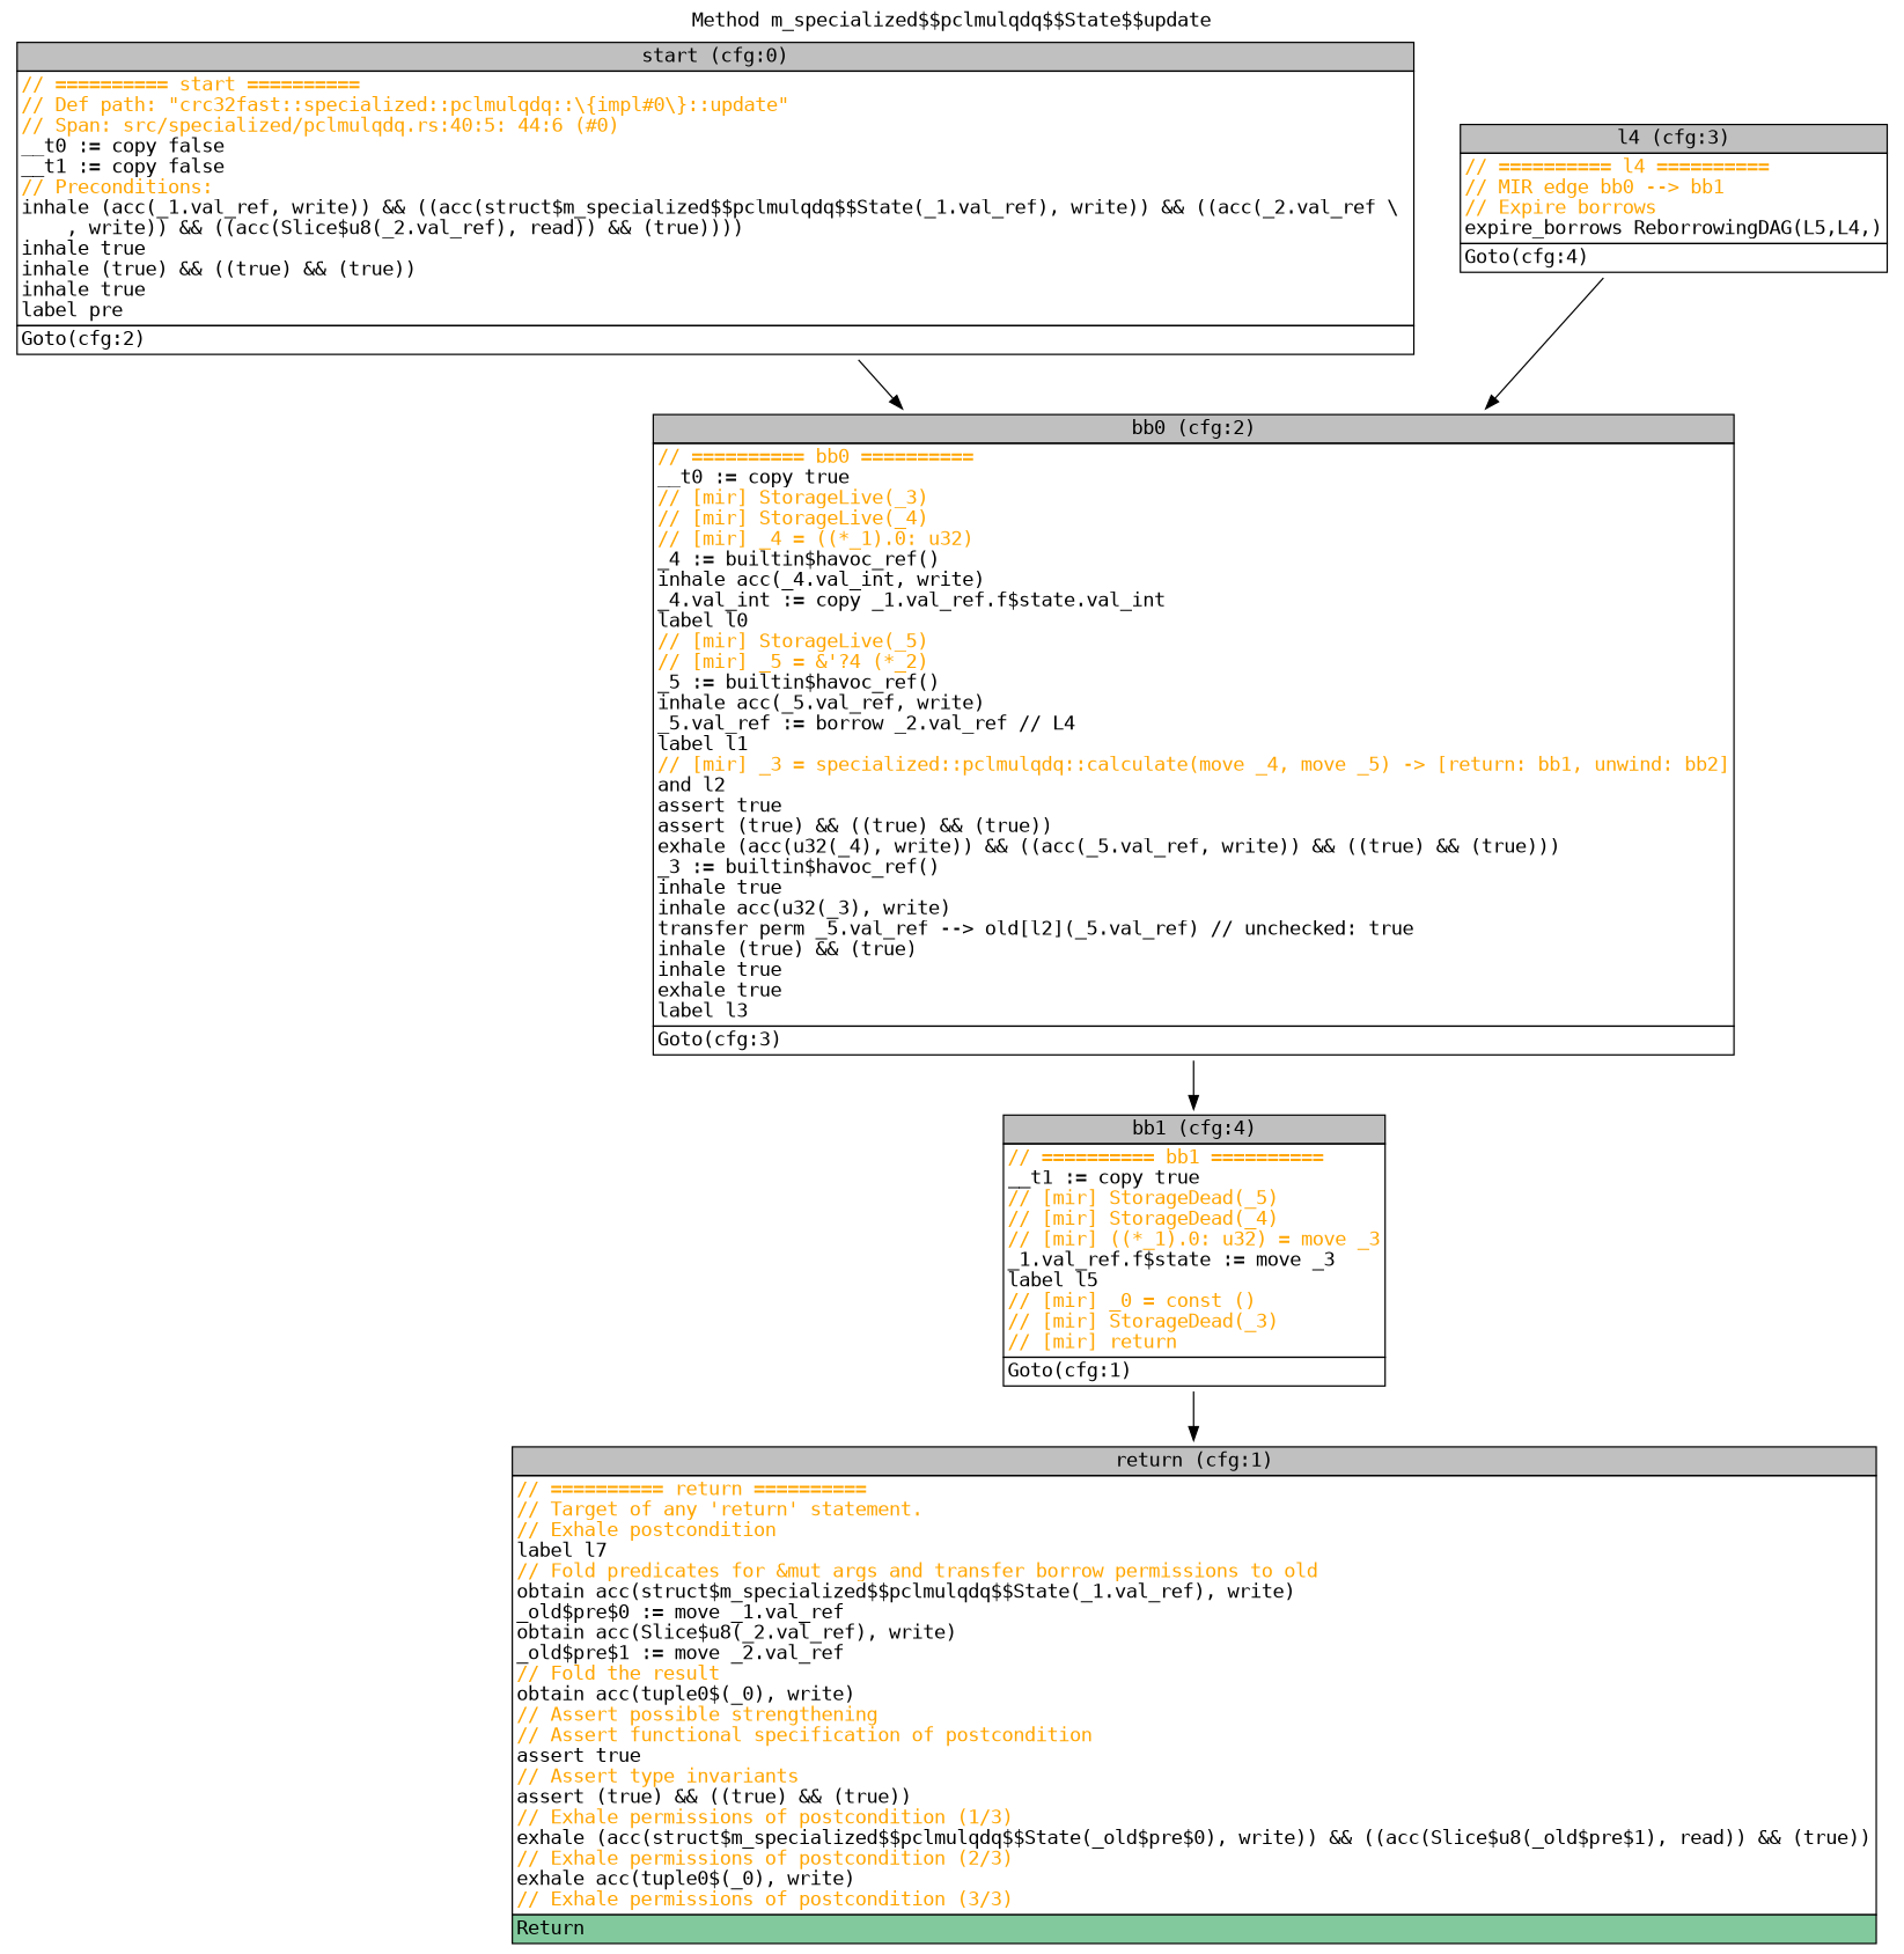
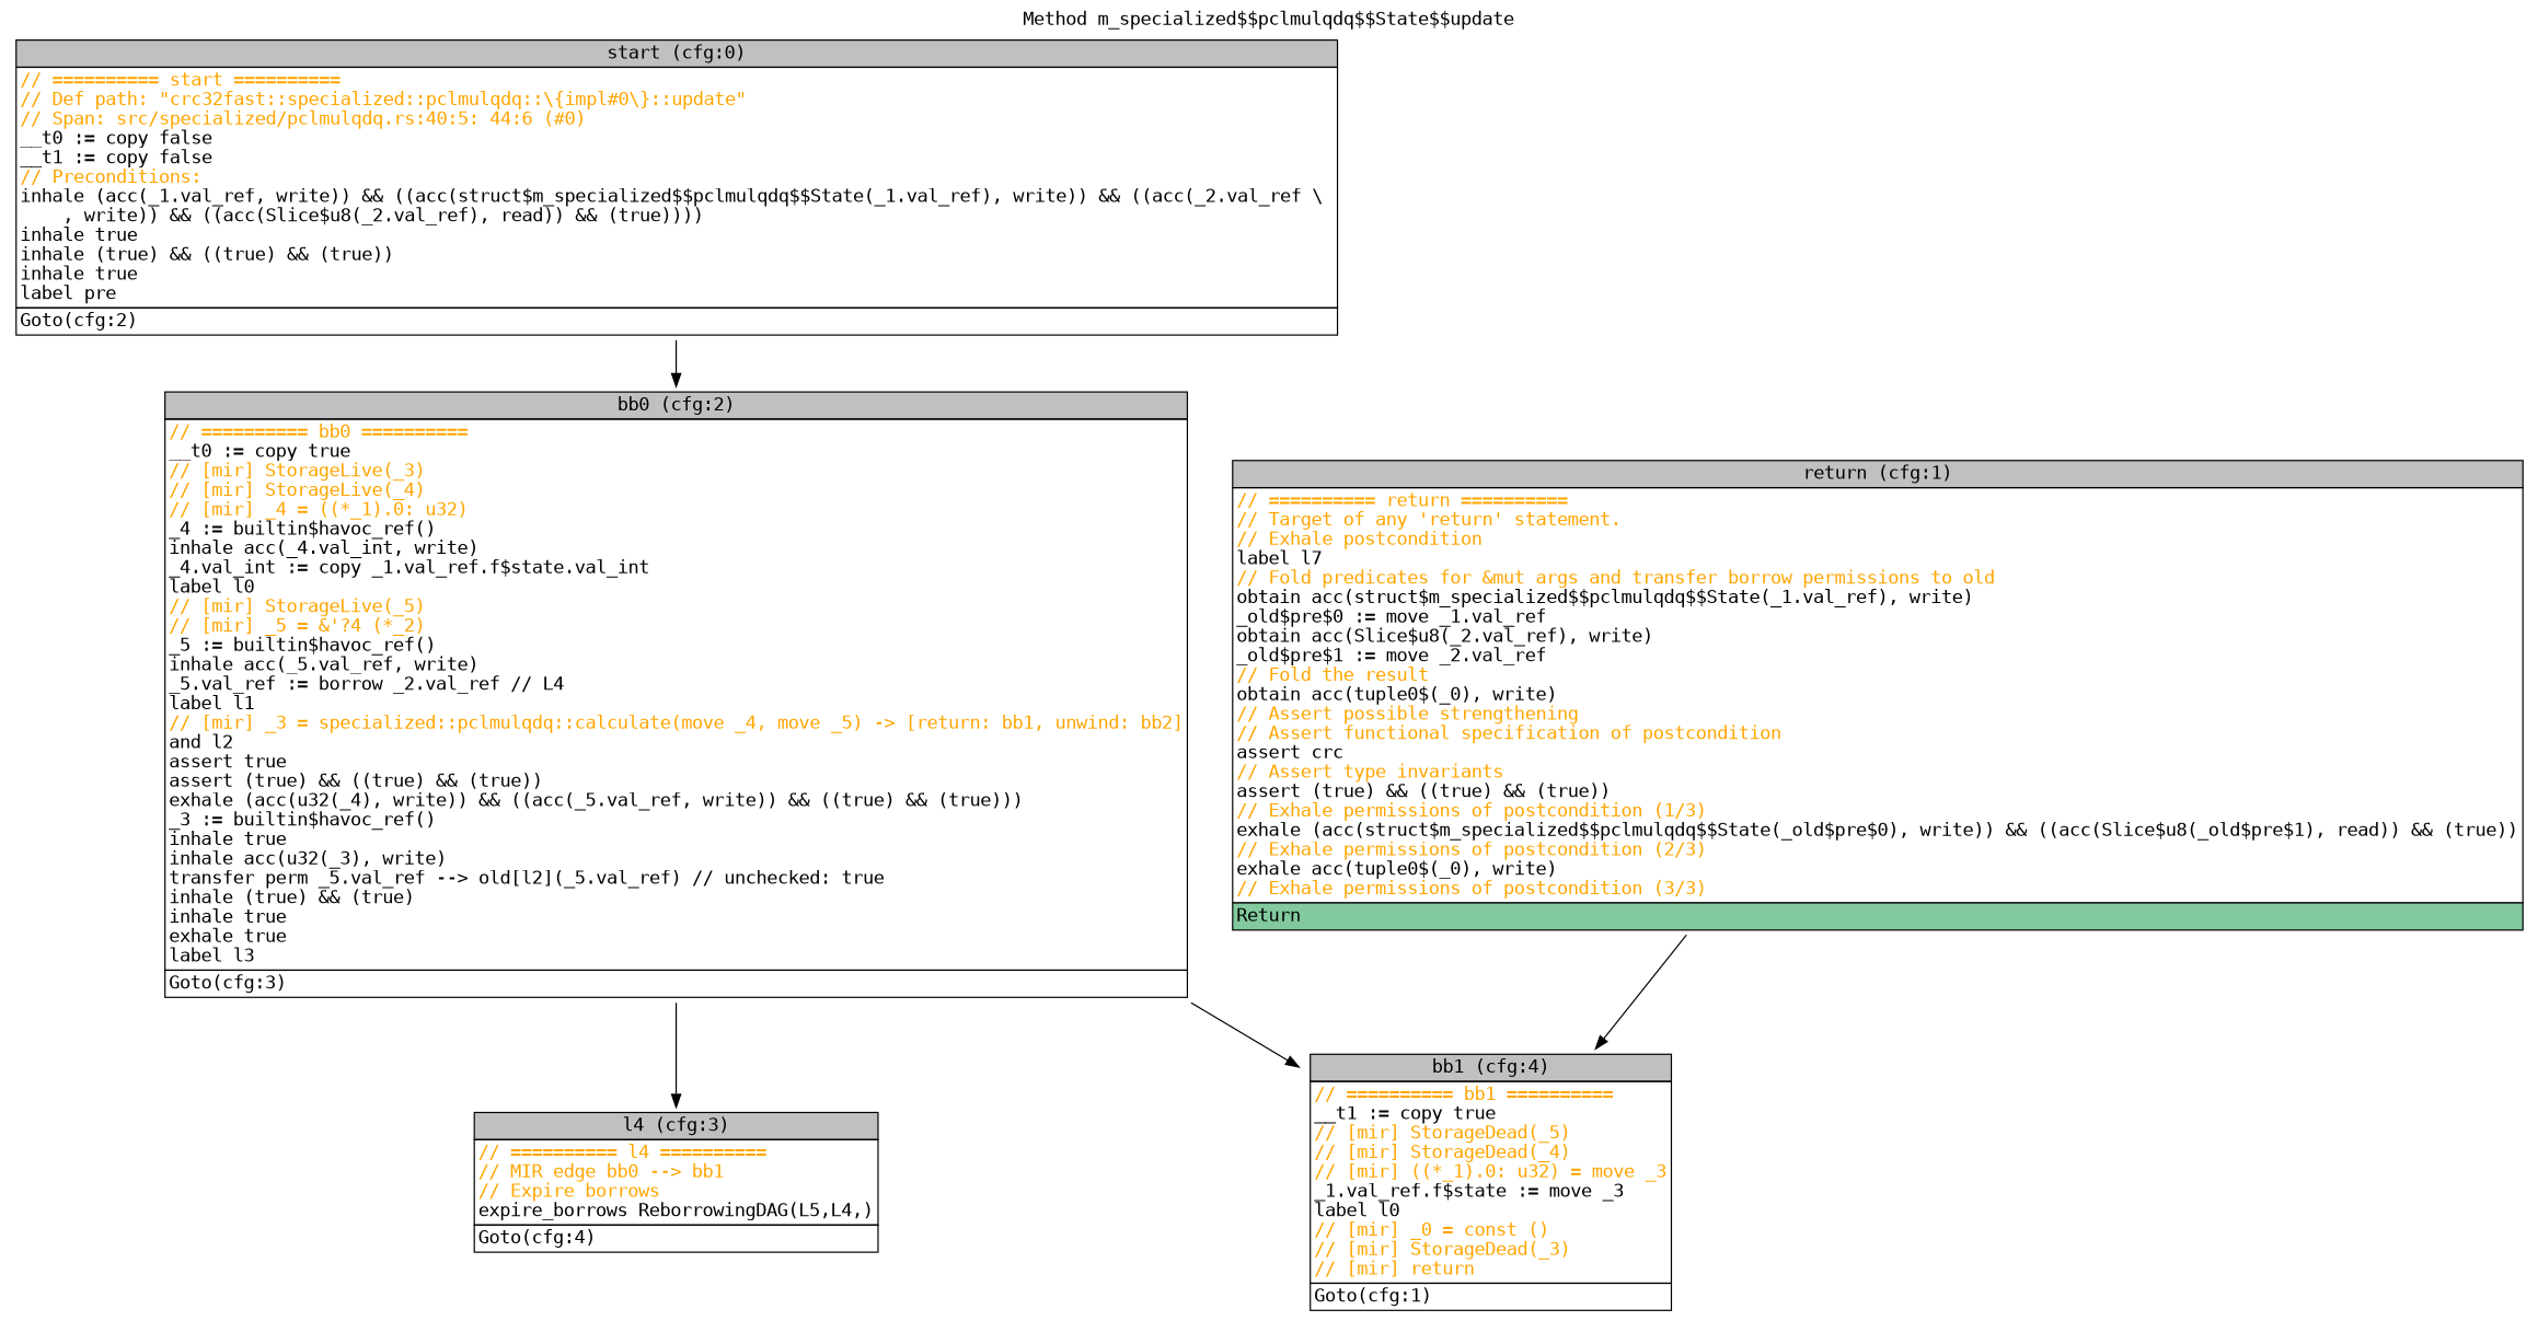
  digraph {
    fontname=monospace
    label="Method m_specialized$$pclmulqdq$$State$$update"
    labelloc=t
    node [fontname=monospace shape=none]
    edge [fontname=monospace]
    n1 [label=<<table border="0" cellborder="1" cellspacing="0"><tr><td bgcolor="gray" align="center">start (cfg:0)</td></tr><tr><td align="left" balign="left"><font color="orange">// ========== start ==========</font><br/><font color="orange">// Def path: "crc32fast::specialized::pclmulqdq::\{impl#0\}::update"</font><br/><font color="orange">// Span: src/specialized/pclmulqdq.rs:40:5: 44:6 (#0)</font><br/>__t0 := copy false<br/>__t1 := copy false<br/><font color="orange">// Preconditions:</font><br/>inhale (acc(_1.val_ref, write)) &amp;&amp; ((acc(struct$m_specialized$$pclmulqdq$$State(_1.val_ref), write)) &amp;&amp; ((acc(_2.val_ref \ <br/>    , write)) &amp;&amp; ((acc(Slice$u8(_2.val_ref), read)) &amp;&amp; (true))))<br/>inhale true<br/>inhale (true) &amp;&amp; ((true) &amp;&amp; (true))<br/>inhale true<br/>label pre</td></tr><tr><td align="left">Goto(cfg:2)<br/></td></tr></table>>]
    n2 [label=<<table border="0" cellborder="1" cellspacing="0"><tr><td bgcolor="gray" align="center">bb0 (cfg:2)</td></tr><tr><td align="left" balign="left"><font color="orange">// ========== bb0 ==========</font><br/>__t0 := copy true<br/><font color="orange">// [mir] StorageLive(_3)</font><br/><font color="orange">// [mir] StorageLive(_4)</font><br/><font color="orange">// [mir] _4 = ((*_1).0: u32)</font><br/>_4 := builtin$havoc_ref()<br/>inhale acc(_4.val_int, write)<br/>_4.val_int := copy _1.val_ref.f$state.val_int<br/>label l0<br/><font color="orange">// [mir] StorageLive(_5)</font><br/><font color="orange">// [mir] _5 = &amp;'?4 (*_2)</font><br/>_5 := builtin$havoc_ref()<br/>inhale acc(_5.val_ref, write)<br/>_5.val_ref := borrow _2.val_ref // L4<br/>label l1<br/><font color="orange">// [mir] _3 = specialized::pclmulqdq::calculate(move _4, move _5) -&gt; [return: bb1, unwind: bb2]</font><br/>and l2<br/>assert true<br/>assert (true) &amp;&amp; ((true) &amp;&amp; (true))<br/>exhale (acc(u32(_4), write)) &amp;&amp; ((acc(_5.val_ref, write)) &amp;&amp; ((true) &amp;&amp; (true)))<br/>_3 := builtin$havoc_ref()<br/>inhale true<br/>inhale acc(u32(_3), write)<br/>transfer perm _5.val_ref --&gt; old[l2](_5.val_ref) // unchecked: true<br/>inhale (true) &amp;&amp; (true)<br/>inhale true<br/>exhale true<br/>label l3</td></tr><tr><td align="left">Goto(cfg:3)<br/></td></tr></table>>]
    n3 [label=<<table border="0" cellborder="1" cellspacing="0"><tr><td bgcolor="gray" align="center">l4 (cfg:3)</td></tr><tr><td align="left" balign="left"><font color="orange">// ========== l4 ==========</font><br/><font color="orange">// MIR edge bb0 --&gt; bb1</font><br/><font color="orange">// Expire borrows</font><br/>expire_borrows ReborrowingDAG(L5,L4,)</td></tr><tr><td align="left">Goto(cfg:4)<br/></td></tr></table>>]
-   n4 [label=<<table border="0" cellborder="1" cellspacing="0"><tr><td bgcolor="gray" align="center">bb1 (cfg:4)</td></tr><tr><td align="left" balign="left"><font color="orange">// ========== bb1 ==========</font><br/>__t1 := copy true<br/><font color="orange">// [mir] StorageDead(_5)</font><br/><font color="orange">// [mir] StorageDead(_4)</font><br/><font color="orange">// [mir] ((*_1).0: u32) = move _3</font><br/>_1.val_ref.f$state := move _3<br/>label l5<br/><font color="orange">// [mir] _0 = const ()</font><br/><font color="orange">// [mir] StorageDead(_3)</font><br/><font color="orange">// [mir] return</font></td></tr><tr><td align="left">Goto(cfg:1)<br/></td></tr></table>>]
-   n5 [label=<<table border="0" cellborder="1" cellspacing="0"><tr><td bgcolor="gray" align="center">return (cfg:1)</td></tr><tr><td align="left" balign="left"><font color="orange">// ========== return ==========</font><br/><font color="orange">// Target of any 'return' statement.</font><br/><font color="orange">// Exhale postcondition</font><br/>label l7<br/><font color="orange">// Fold predicates for &amp;mut args and transfer borrow permissions to old</font><br/>obtain acc(struct$m_specialized$$pclmulqdq$$State(_1.val_ref), write)<br/>_old$pre$0 := move _1.val_ref<br/>obtain acc(Slice$u8(_2.val_ref), write)<br/>_old$pre$1 := move _2.val_ref<br/><font color="orange">// Fold the result</font><br/>obtain acc(tuple0$(_0), write)<br/><font color="orange">// Assert possible strengthening</font><br/><font color="orange">// Assert functional specification of postcondition</font><br/>assert true<br/><font color="orange">// Assert type invariants</font><br/>assert (true) &amp;&amp; ((true) &amp;&amp; (true))<br/><font color="orange">// Exhale permissions of postcondition (1/3)</font><br/>exhale (acc(struct$m_specialized$$pclmulqdq$$State(_old$pre$0), write)) &amp;&amp; ((acc(Slice$u8(_old$pre$1), read)) &amp;&amp; (true))<br/><font color="orange">// Exhale permissions of postcondition (2/3)</font><br/>exhale acc(tuple0$(_0), write)<br/><font color="orange">// Exhale permissions of postcondition (3/3)</font></td></tr><tr><td align="left" bgcolor="#82CA9D">Return<br/></td></tr></table>>]
+   n4 [label=<<table border="0" cellborder="1" cellspacing="0"><tr><td bgcolor="gray" align="center">bb1 (cfg:4)</td></tr><tr><td align="left" balign="left"><font color="orange">// ========== bb1 ==========</font><br/>__t1 := copy true<br/><font color="orange">// [mir] StorageDead(_5)</font><br/><font color="orange">// [mir] StorageDead(_4)</font><br/><font color="orange">// [mir] ((*_1).0: u32) = move _3</font><br/>_1.val_ref.f$state := move _3<br/>label l0<br/><font color="orange">// [mir] _0 = const ()</font><br/><font color="orange">// [mir] StorageDead(_3)</font><br/><font color="orange">// [mir] return</font></td></tr><tr><td align="left">Goto(cfg:1)<br/></td></tr></table>>]
+   n5 [label=<<table border="0" cellborder="1" cellspacing="0"><tr><td bgcolor="gray" align="center">return (cfg:1)</td></tr><tr><td align="left" balign="left"><font color="orange">// ========== return ==========</font><br/><font color="orange">// Target of any 'return' statement.</font><br/><font color="orange">// Exhale postcondition</font><br/>label l7<br/><font color="orange">// Fold predicates for &amp;mut args and transfer borrow permissions to old</font><br/>obtain acc(struct$m_specialized$$pclmulqdq$$State(_1.val_ref), write)<br/>_old$pre$0 := move _1.val_ref<br/>obtain acc(Slice$u8(_2.val_ref), write)<br/>_old$pre$1 := move _2.val_ref<br/><font color="orange">// Fold the result</font><br/>obtain acc(tuple0$(_0), write)<br/><font color="orange">// Assert possible strengthening</font><br/><font color="orange">// Assert functional specification of postcondition</font><br/>assert crc<br/><font color="orange">// Assert type invariants</font><br/>assert (true) &amp;&amp; ((true) &amp;&amp; (true))<br/><font color="orange">// Exhale permissions of postcondition (1/3)</font><br/>exhale (acc(struct$m_specialized$$pclmulqdq$$State(_old$pre$0), write)) &amp;&amp; ((acc(Slice$u8(_old$pre$1), read)) &amp;&amp; (true))<br/><font color="orange">// Exhale permissions of postcondition (2/3)</font><br/>exhale acc(tuple0$(_0), write)<br/><font color="orange">// Exhale permissions of postcondition (3/3)</font></td></tr><tr><td align="left" bgcolor="#82CA9D">Return<br/></td></tr></table>>]
    n1 -> n2
-   n3 -> n2
+   n2 -> n3
    n2 -> n4
-   n4 -> n5
+   n5 -> n4
  }
